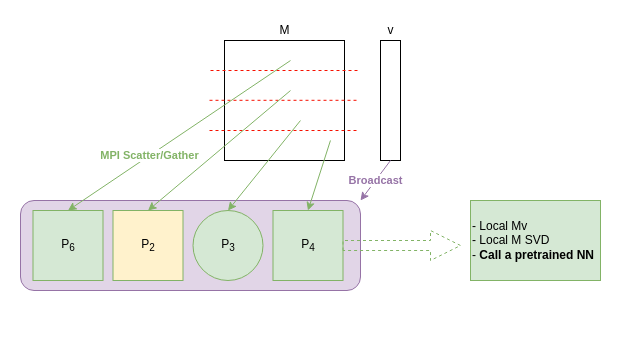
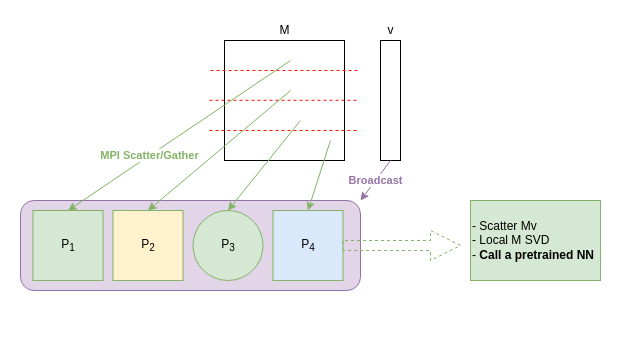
  <mxCell id="0" />
  <mxCell id="1" parent="0" />
  <mxCell id="2" value="" style="group" vertex="1" connectable="0" parent="1"><mxGeometry x="20" y="200" width="340" height="120" as="geometry" /></mxCell>
  <mxCell id="3" value="" style="group" vertex="1" connectable="0" parent="2"><mxGeometry width="340" height="120" as="geometry" /></mxCell>
  <mxCell id="4" value="" style="rounded=1;whiteSpace=wrap;html=1;fillColor=#e1d5e7;strokeColor=#9673a6;" vertex="1" parent="3"><mxGeometry width="340" height="90" as="geometry" /></mxCell>
  <mxCell id="5" value="" style="group" vertex="1" connectable="0" parent="2"><mxGeometry x="12.5" y="10" width="310" height="70" as="geometry" /></mxCell>
- <mxCell id="6" value="P&lt;sub&gt;6&lt;/sub&gt;" style="whiteSpace=wrap;html=1;aspect=fixed;fillColor=#d5e8d4;strokeColor=#82b366;" vertex="1" parent="5"><mxGeometry width="70" height="70" as="geometry" /></mxCell>
+ <mxCell id="6" value="P&lt;sub&gt;1&lt;/sub&gt;" style="whiteSpace=wrap;html=1;aspect=fixed;fillColor=#d5e8d4;strokeColor=#82b366;" vertex="1" parent="5"><mxGeometry width="70" height="70" as="geometry" /></mxCell>
  <mxCell id="7" value="P&lt;sub&gt;2&lt;/sub&gt;" style="whiteSpace=wrap;html=1;aspect=fixed;fillColor=#fff2cc;strokeColor=#82b366;" vertex="1" parent="5"><mxGeometry x="80" width="70" height="70" as="geometry" /></mxCell>
  <mxCell id="8" value="P&lt;sub&gt;3&lt;/sub&gt;" style="ellipse;whiteSpace=wrap;html=1;aspect=fixed;fillColor=#d5e8d4;strokeColor=#82b366;" vertex="1" parent="5"><mxGeometry x="160" width="70" height="70" as="geometry" /></mxCell>
- <mxCell id="9" value="P&lt;sub&gt;4&lt;/sub&gt;" style="whiteSpace=wrap;html=1;aspect=fixed;fillColor=#d5e8d4;strokeColor=#82b366;" vertex="1" parent="5"><mxGeometry x="240" width="70" height="70" as="geometry" /></mxCell>
+ <mxCell id="9" value="P&lt;sub&gt;4&lt;/sub&gt;" style="whiteSpace=wrap;html=1;aspect=fixed;fillColor=#dae8fc;strokeColor=#82b366;" vertex="1" parent="5"><mxGeometry x="240" width="70" height="70" as="geometry" /></mxCell>
  <mxCell id="10" value="" style="whiteSpace=wrap;html=1;aspect=fixed;" vertex="1" parent="1"><mxGeometry x="224" y="40" width="120" height="120" as="geometry" /></mxCell>
  <mxCell id="11" value="" style="rounded=0;whiteSpace=wrap;html=1;" vertex="1" parent="1"><mxGeometry x="380" y="40" width="20" height="120" as="geometry" /></mxCell>
  <mxCell id="12" value="M" style="text;html=1;strokeColor=none;fillColor=none;align=center;verticalAlign=middle;whiteSpace=wrap;rounded=0;" vertex="1" parent="1"><mxGeometry x="276.5" y="20" width="15" height="20" as="geometry" /></mxCell>
  <mxCell id="13" value="v" style="text;html=1;strokeColor=none;fillColor=none;align=center;verticalAlign=middle;whiteSpace=wrap;rounded=0;" vertex="1" parent="1"><mxGeometry x="382.5" y="20" width="15" height="20" as="geometry" /></mxCell>
  <mxCell id="14" value="" style="endArrow=none;dashed=1;html=1;rounded=0;fillColor=#e51400;strokeColor=#F71000;" edge="1" parent="1"><mxGeometry width="50" height="50" relative="1" as="geometry"><mxPoint x="210" y="70" as="sourcePoint" /><mxPoint x="360" y="70" as="targetPoint" /></mxGeometry></mxCell>
  <mxCell id="15" value="" style="endArrow=none;dashed=1;html=1;rounded=0;fillColor=#e51400;strokeColor=#F71000;" edge="1" parent="1"><mxGeometry width="50" height="50" relative="1" as="geometry"><mxPoint x="209" y="99.8" as="sourcePoint" /><mxPoint x="359" y="99.8" as="targetPoint" /></mxGeometry></mxCell>
  <mxCell id="16" value="" style="endArrow=none;dashed=1;html=1;rounded=0;fillColor=#e51400;strokeColor=#F71000;" edge="1" parent="1"><mxGeometry width="50" height="50" relative="1" as="geometry"><mxPoint x="209" y="130" as="sourcePoint" /><mxPoint x="359" y="130" as="targetPoint" /></mxGeometry></mxCell>
  <mxCell id="17" value="" style="endArrow=classic;html=1;rounded=0;exitX=0.55;exitY=0.167;exitDx=0;exitDy=0;exitPerimeter=0;entryX=0.5;entryY=0;entryDx=0;entryDy=0;fillColor=#d5e8d4;strokeColor=#82b366;" edge="1" parent="1" source="10" target="6"><mxGeometry width="50" height="50" relative="1" as="geometry"><mxPoint x="100" y="140" as="sourcePoint" /><mxPoint x="150" y="90" as="targetPoint" /></mxGeometry></mxCell>
  <mxCell id="18" value="&lt;b&gt;&lt;font color=&quot;#82B366&quot;&gt;MPI Scatter/Gather&lt;/font&gt;&lt;/b&gt;" style="edgeLabel;html=1;align=center;verticalAlign=middle;resizable=0;points=[];" vertex="1" connectable="0" parent="17"><mxGeometry x="0.266" y="-1" relative="1" as="geometry"><mxPoint as="offset" /></mxGeometry></mxCell>
  <mxCell id="19" value="" style="endArrow=classic;html=1;rounded=0;exitX=0.55;exitY=0.417;exitDx=0;exitDy=0;exitPerimeter=0;entryX=0.5;entryY=0;entryDx=0;entryDy=0;fillColor=#d5e8d4;strokeColor=#82b366;" edge="1" parent="1" source="10" target="7"><mxGeometry width="50" height="50" relative="1" as="geometry"><mxPoint x="280" y="210" as="sourcePoint" /><mxPoint x="330" y="160" as="targetPoint" /></mxGeometry></mxCell>
  <mxCell id="20" value="" style="endArrow=classic;html=1;rounded=0;exitX=0.633;exitY=0.667;exitDx=0;exitDy=0;exitPerimeter=0;entryX=0.5;entryY=0;entryDx=0;entryDy=0;fillColor=#d5e8d4;strokeColor=#82b366;" edge="1" parent="1" source="10" target="8"><mxGeometry width="50" height="50" relative="1" as="geometry"><mxPoint x="300" y="100.04" as="sourcePoint" /><mxPoint x="275" y="200" as="targetPoint" /></mxGeometry></mxCell>
  <mxCell id="21" value="" style="endArrow=classic;html=1;rounded=0;entryX=0.5;entryY=0;entryDx=0;entryDy=0;targetPerimeterSpacing=0;sourcePerimeterSpacing=-5;exitX=0.883;exitY=0.833;exitDx=0;exitDy=0;exitPerimeter=0;fillColor=#d5e8d4;strokeColor=#82b366;" edge="1" parent="1" source="10" target="9"><mxGeometry width="50" height="50" relative="1" as="geometry"><mxPoint x="309.96" y="130.04" as="sourcePoint" /><mxPoint x="355" y="200" as="targetPoint" /></mxGeometry></mxCell>
  <mxCell id="22" value="&lt;b&gt;&lt;font color=&quot;#9673A6&quot;&gt;Broadcast&lt;/font&gt;&lt;/b&gt;" style="endArrow=classic;html=1;rounded=0;fontColor=#82B366;sourcePerimeterSpacing=3;targetPerimeterSpacing=0;strokeColor=#9673a6;exitX=0.5;exitY=1;exitDx=0;exitDy=0;entryX=1;entryY=0;entryDx=0;entryDy=0;fillColor=#e1d5e7;" edge="1" parent="1" source="11" target="4"><mxGeometry width="50" height="50" relative="1" as="geometry"><mxPoint x="140" y="240" as="sourcePoint" /><mxPoint x="190" y="190" as="targetPoint" /></mxGeometry></mxCell>
  <mxCell id="23" value="" style="group" vertex="1" connectable="0" parent="1"><mxGeometry x="470" y="180" width="130" height="100" as="geometry" /></mxCell>
- <mxCell id="24" value="&lt;div&gt;- Local Mv&lt;/div&gt;&lt;div&gt;- Local M SVD&lt;/div&gt;&lt;div&gt;-&lt;b&gt; Call a pretrained NN&lt;/b&gt;&lt;br&gt;&lt;/div&gt;" style="rounded=0;whiteSpace=wrap;html=1;fillColor=#d5e8d4;strokeColor=#82b366;align=left;" vertex="1" parent="23"><mxGeometry y="20" width="130" height="80" as="geometry" /></mxCell>
+ <mxCell id="24" value="&lt;div&gt;- Scatter Mv&lt;/div&gt;&lt;div&gt;- Local M SVD&lt;/div&gt;&lt;div&gt;-&lt;b&gt; Call a pretrained NN&lt;/b&gt;&lt;br&gt;&lt;/div&gt;" style="rounded=0;whiteSpace=wrap;html=1;fillColor=#d5e8d4;strokeColor=#82b366;align=left;" vertex="1" parent="23"><mxGeometry y="20" width="130" height="80" as="geometry" /></mxCell>
  <mxCell id="25" value="" style="shape=arrow;endArrow=classic;html=1;rounded=0;fontColor=#9673A6;sourcePerimeterSpacing=3;targetPerimeterSpacing=0;strokeColor=#82b366;fillColor=none;dashed=1;exitX=1;exitY=0.5;exitDx=0;exitDy=0;" edge="1" parent="1" source="9"><mxGeometry width="50" height="50" relative="1" as="geometry"><mxPoint x="350" y="245" as="sourcePoint" /><mxPoint x="460" y="245" as="targetPoint" /></mxGeometry></mxCell>
